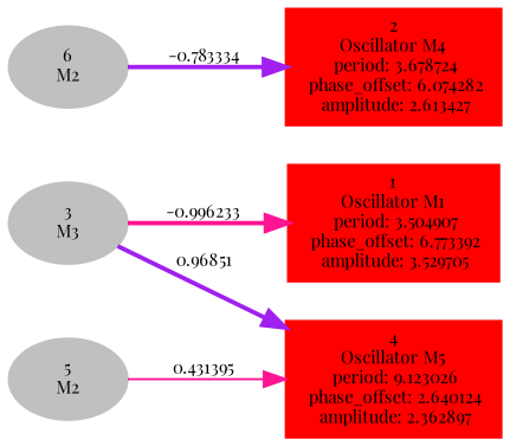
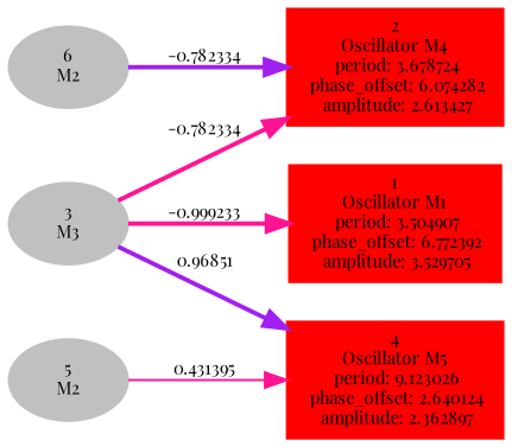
  digraph {
    fontname="Playfair Display"
    forcelabels=true
    rankdir=LR
    node [color=red fontname="Playfair Display" fontsize=8 style=filled]
    edge [color=deeppink fontname="Playfair Display" fontsize=8 style=bold]
-   n1 [label=<1<BR />Oscillator M1<BR /> period: 3.504907<BR /> phase_offset: 6.773392<BR /> amplitude: 3.529705> shape=box]
+   n1 [label=<1<BR />Oscillator M1<BR /> period: 3.504907<BR /> phase_offset: 6.772392<BR /> amplitude: 3.529705> shape=box]
    n2 [label=<2<BR />Oscillator M4<BR /> period: 3.678724<BR /> phase_offset: 6.074282<BR /> amplitude: 2.613427> shape=box]
    n3 [color=grey label=<3<BR/>M3>]
    n4 [label=<4<BR />Oscillator M5<BR /> period: 9.123026<BR /> phase_offset: 2.640124<BR /> amplitude: 2.362897> shape=box]
    n5 [color=grey label=<5<BR/>M2>]
    n6 [color=grey label=<6<BR/>M2>]
-   n3 -> n1 [label="-0.996233 "]
+   n3 -> n1 [label="-0.999233 "]
+   n3 -> n2 [label="-0.782334 "]
    n3 -> n4 [color=purple label="0.96851 "]
    n5 -> n4 [label="0.431395 " style=solid]
-   n6 -> n2 [color=purple label="-0.783334 "]
+   n6 -> n2 [color=purple label="-0.782334 "]
  }
